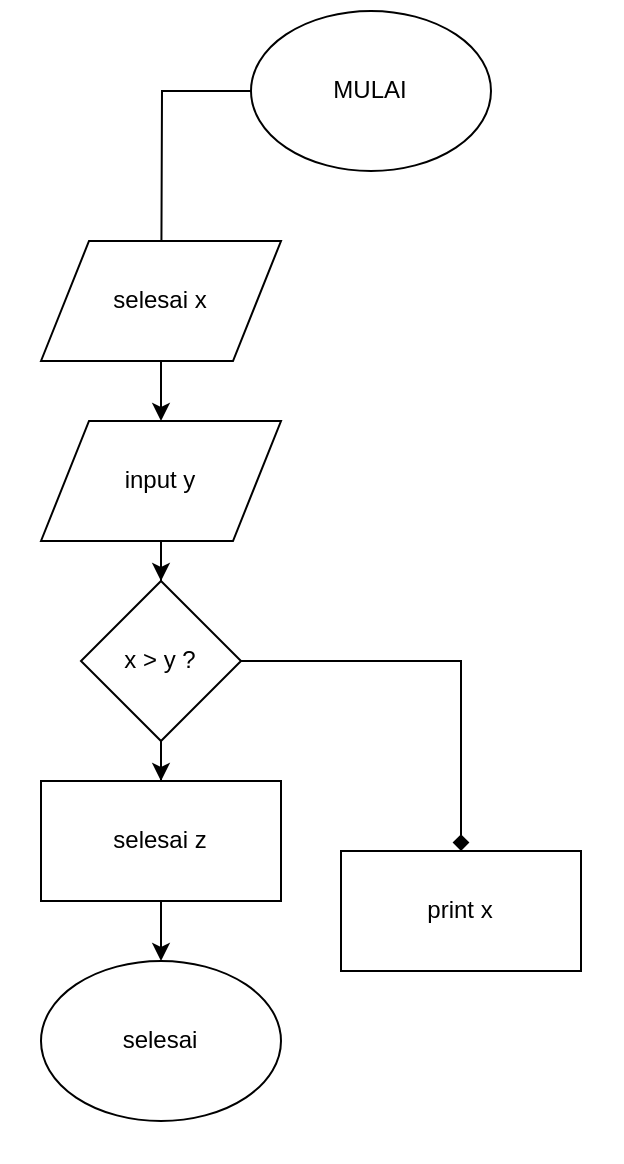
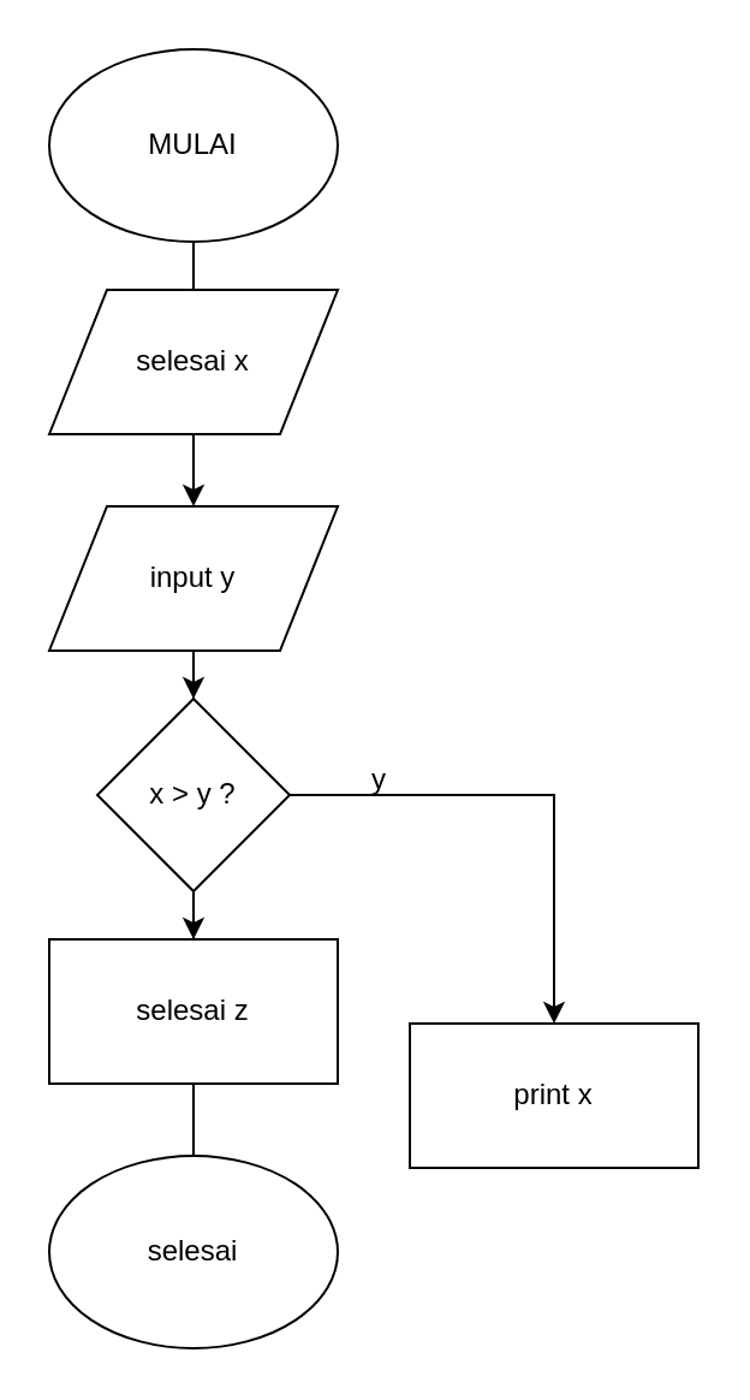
  <mxCell id="0" />
  <mxCell id="1" parent="0" />
  <mxCell id="2" value="" style="edgeStyle=orthogonalEdgeStyle;rounded=0;orthogonalLoop=1;jettySize=auto;html=1;" parent="1" source="3" edge="1"><mxGeometry relative="1" as="geometry"><mxPoint x="80" y="180" as="targetPoint" /></mxGeometry></mxCell>
- <mxCell id="3" value="MULAI" style="ellipse;whiteSpace=wrap;html=1;" parent="1" vertex="1"><mxGeometry x="125" y="5" width="120" height="80" as="geometry" /></mxCell>
+ <mxCell id="3" value="MULAI" style="ellipse;whiteSpace=wrap;html=1;" parent="1" vertex="1"><mxGeometry x="20" y="20" width="120" height="80" as="geometry" /></mxCell>
  <mxCell id="4" value="" style="edgeStyle=orthogonalEdgeStyle;rounded=0;orthogonalLoop=1;jettySize=auto;html=1;" parent="1" source="5" edge="1"><mxGeometry relative="1" as="geometry"><mxPoint x="80" y="210" as="targetPoint" /></mxGeometry></mxCell>
  <mxCell id="5" value="selesai x" style="shape=parallelogram;perimeter=parallelogramPerimeter;whiteSpace=wrap;html=1;" parent="1" vertex="1"><mxGeometry x="20" y="120" width="120" height="60" as="geometry" /></mxCell>
- <mxCell id="6" value="" style="edgeStyle=orthogonalEdgeStyle;rounded=0;orthogonalLoop=1;jettySize=auto;html=1;endArrow=diamond;" parent="1" source="8" target="9" edge="1"><mxGeometry relative="1" as="geometry" /></mxCell>
+ <mxCell id="6" value="" style="edgeStyle=orthogonalEdgeStyle;rounded=0;orthogonalLoop=1;jettySize=auto;html=1;" parent="1" source="8" target="9" edge="1"><mxGeometry relative="1" as="geometry" /></mxCell>
  <mxCell id="7" value="" style="edgeStyle=orthogonalEdgeStyle;rounded=0;orthogonalLoop=1;jettySize=auto;html=1;" edge="1" parent="1" source="8" target="13"><mxGeometry relative="1" as="geometry" /></mxCell>
  <mxCell id="8" value="x &amp;gt; y ?" style="rhombus;whiteSpace=wrap;html=1;" parent="1" vertex="1"><mxGeometry x="40" y="290" width="80" height="80" as="geometry" /></mxCell>
  <mxCell id="9" value="print x" style="rounded=0;whiteSpace=wrap;html=1;" parent="1" vertex="1"><mxGeometry x="170" y="425" width="120" height="60" as="geometry" /></mxCell>
  <mxCell id="10" value="" style="edgeStyle=orthogonalEdgeStyle;rounded=0;orthogonalLoop=1;jettySize=auto;html=1;" edge="1" parent="1" source="11" target="8"><mxGeometry relative="1" as="geometry" /></mxCell>
  <mxCell id="11" value="input y" style="shape=parallelogram;perimeter=parallelogramPerimeter;whiteSpace=wrap;html=1;" vertex="1" parent="1"><mxGeometry x="20" y="210" width="120" height="60" as="geometry" /></mxCell>
- <mxCell id="12" value="" style="edgeStyle=orthogonalEdgeStyle;rounded=0;orthogonalLoop=1;jettySize=auto;html=1;" edge="1" parent="1" source="13" target="14"><mxGeometry relative="1" as="geometry" /></mxCell>
+ <mxCell id="12" value="" style="edgeStyle=orthogonalEdgeStyle;rounded=0;orthogonalLoop=1;jettySize=auto;html=1;endArrow=none;" edge="1" parent="1" source="13" target="14"><mxGeometry relative="1" as="geometry" /></mxCell>
  <mxCell id="13" value="selesai z" style="rounded=0;whiteSpace=wrap;html=1;" vertex="1" parent="1"><mxGeometry x="20" y="390" width="120" height="60" as="geometry" /></mxCell>
  <mxCell id="14" value="selesai" style="ellipse;whiteSpace=wrap;html=1;" vertex="1" parent="1"><mxGeometry x="20" y="480" width="120" height="80" as="geometry" /></mxCell>
+ <mxCell id="15" value="y" style="text;html=1;align=center;verticalAlign=middle;resizable=0;points=[];autosize=1;" vertex="1" parent="1"><mxGeometry x="147" y="314" width="20" height="20" as="geometry" /></mxCell>
